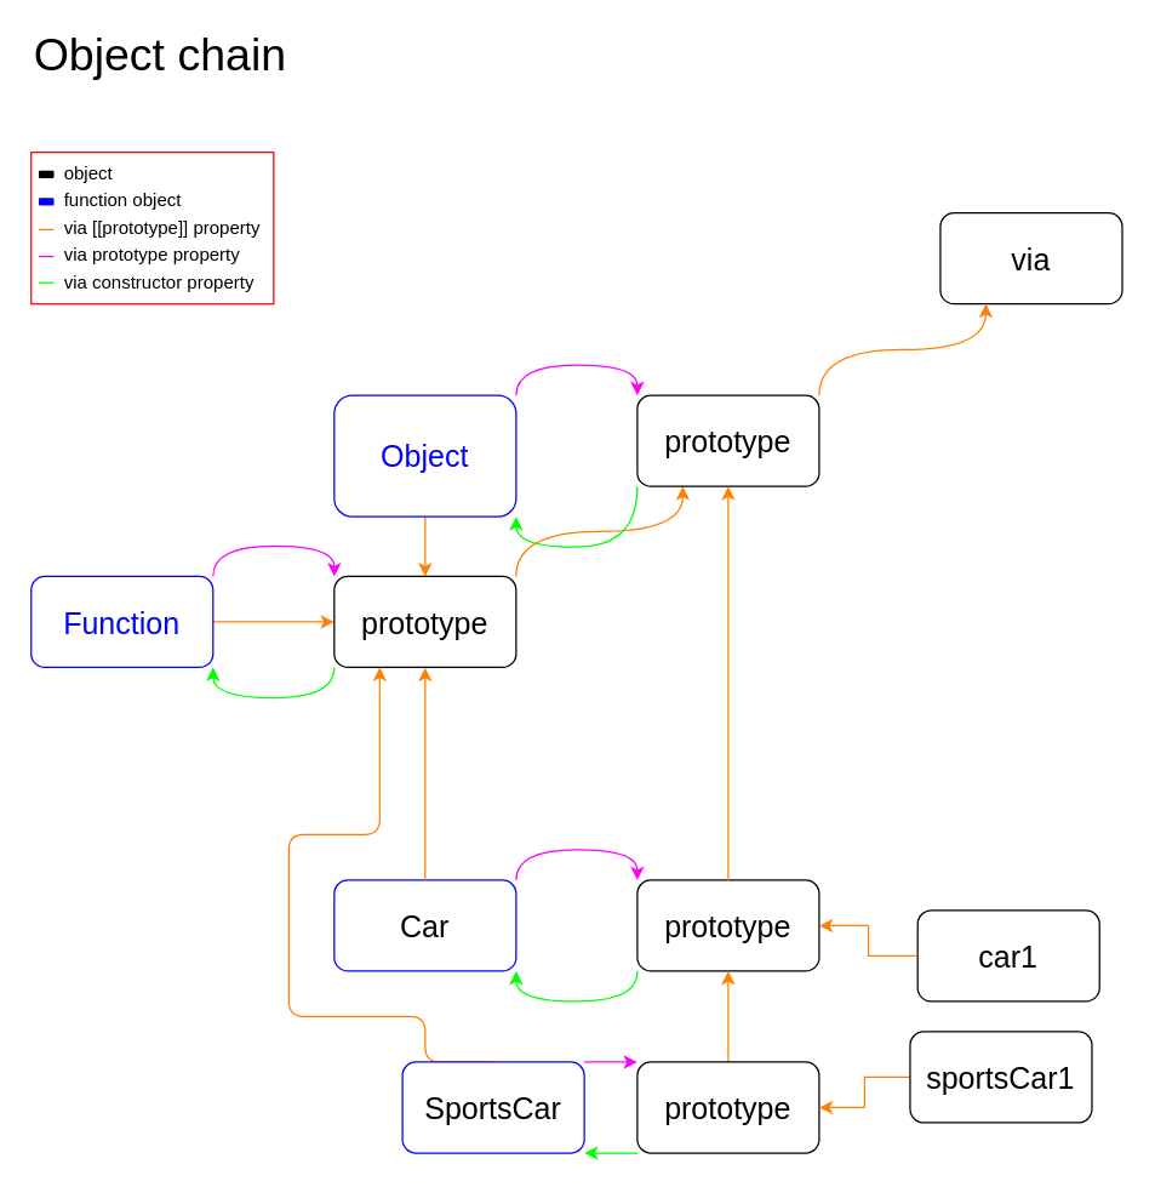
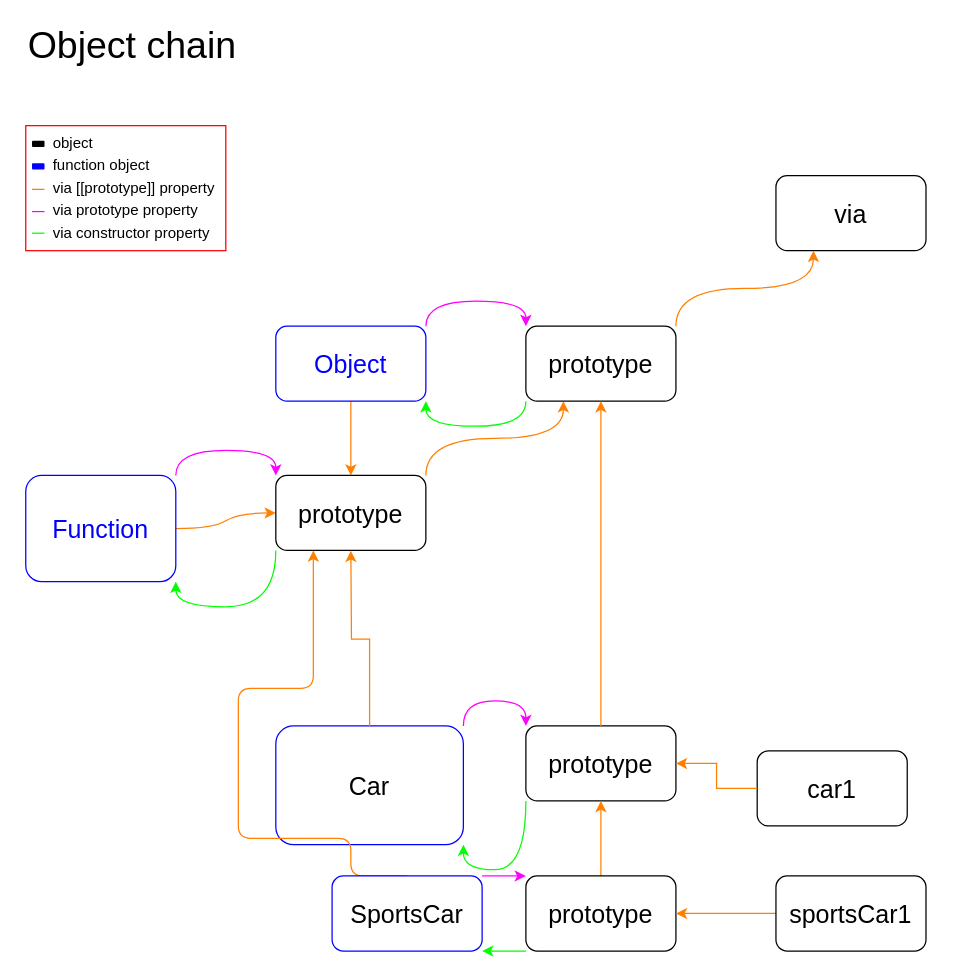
  <mxCell id="0" />
  <mxCell id="1" parent="0" />
  <mxCell id="2" style="edgeStyle=orthogonalEdgeStyle;orthogonalLoop=1;jettySize=auto;html=1;entryX=0;entryY=0;entryDx=0;entryDy=0;strokeColor=#FF00FF;fillColor=#ffe6cc;fontSize=10;fontColor=#000000;exitX=1;exitY=0;exitDx=0;exitDy=0;strokeWidth=1;curved=1;" parent="1" source="4" target="7" edge="1"><mxGeometry relative="1" as="geometry" /></mxCell>
  <mxCell id="3" style="edgeStyle=entityRelationEdgeStyle;curved=1;orthogonalLoop=1;jettySize=auto;html=1;entryX=0;entryY=0.5;entryDx=0;entryDy=0;startArrow=none;startFill=0;endArrow=classic;endFill=1;strokeColor=#FF8000;strokeWidth=1;fillColor=#ffe6cc;fontSize=10;fontColor=#0000FF;" parent="1" source="4" target="7" edge="1"><mxGeometry relative="1" as="geometry" /></mxCell>
- <mxCell id="4" value="Function" style="rounded=1;whiteSpace=wrap;html=1;fontSize=20;strokeColor=#0000FF;fontColor=#0000FF;" parent="1" vertex="1"><mxGeometry x="20" y="379.76" width="120" height="60" as="geometry" /></mxCell>
+ <mxCell id="4" value="Function" style="rounded=1;whiteSpace=wrap;html=1;fontSize=20;strokeColor=#0000FF;fontColor=#0000FF;" parent="1" vertex="1"><mxGeometry x="20" y="379.76" width="120" height="85" as="geometry" /></mxCell>
  <mxCell id="5" style="edgeStyle=orthogonalEdgeStyle;rounded=0;orthogonalLoop=1;jettySize=auto;html=1;entryX=0.5;entryY=1;entryDx=0;entryDy=0;fillColor=#ffe6cc;strokeColor=#FF8000;exitX=0.5;exitY=0;exitDx=0;exitDy=0;endArrow=none;endFill=0;startArrow=classic;startFill=1;" parent="1" source="7" target="20" edge="1"><mxGeometry relative="1" as="geometry" /></mxCell>
  <mxCell id="6" style="edgeStyle=orthogonalEdgeStyle;orthogonalLoop=1;jettySize=auto;html=1;strokeColor=#FF8000;fillColor=#ffe6cc;fontSize=10;fontColor=#000000;curved=1;exitX=1;exitY=0;exitDx=0;exitDy=0;entryX=0.25;entryY=1;entryDx=0;entryDy=0;" parent="1" source="7" target="21" edge="1"><mxGeometry relative="1" as="geometry"><mxPoint x="340" y="410" as="sourcePoint" /><mxPoint x="420" y="320" as="targetPoint" /></mxGeometry></mxCell>
  <mxCell id="7" value="prototype" style="rounded=1;whiteSpace=wrap;html=1;fontSize=20;strokeColor=#000000;" parent="1" vertex="1"><mxGeometry x="220" y="379.76" width="120" height="60" as="geometry" /></mxCell>
  <mxCell id="8" value="Object chain" style="text;html=1;strokeColor=none;fillColor=none;align=left;verticalAlign=middle;whiteSpace=wrap;rounded=0;fontSize=30;" parent="1" vertex="1"><mxGeometry x="20" y="20" width="220" height="30" as="geometry" /></mxCell>
  <mxCell id="9" value="&lt;font style=&quot;font-size: 12px ; line-height: 150%&quot;&gt;&lt;span&gt;object&lt;/span&gt;&lt;span&gt;&lt;br&gt;function object&lt;br&gt;&lt;/span&gt;via [[prototype]] property&lt;span&gt;&lt;br&gt;via prototype property&lt;br&gt;via constructor property&lt;br&gt;&lt;/span&gt;&lt;/font&gt;" style="rounded=0;whiteSpace=wrap;html=1;fillColor=none;fontSize=10;align=left;strokeColor=#FF0000;verticalAlign=top;spacingLeft=22;strokeWidth=1;spacing=0;spacingTop=0;" parent="1" vertex="1"><mxGeometry x="20" y="100" width="160" height="100" as="geometry" /></mxCell>
  <mxCell id="10" value="" style="rounded=1;whiteSpace=wrap;html=1;strokeWidth=1;fillColor=#000000;gradientColor=none;fontSize=10;fontColor=#000000;align=left;strokeColor=none;" parent="1" vertex="1"><mxGeometry x="25" y="112" width="10" height="5" as="geometry" /></mxCell>
  <mxCell id="11" value="" style="endArrow=none;html=1;strokeColor=#FF8000;fillColor=#fa6800;fontSize=10;fontColor=#000000;" parent="1" edge="1"><mxGeometry width="50" height="50" relative="1" as="geometry"><mxPoint x="25" y="150.95" as="sourcePoint" /><mxPoint x="35" y="150.95" as="targetPoint" /></mxGeometry></mxCell>
  <mxCell id="12" value="" style="endArrow=none;html=1;strokeColor=#FF00FF;fillColor=#d80073;fontSize=10;fontColor=#000000;" parent="1" edge="1"><mxGeometry width="50" height="50" relative="1" as="geometry"><mxPoint x="25" y="168.72" as="sourcePoint" /><mxPoint x="35" y="168.72" as="targetPoint" /></mxGeometry></mxCell>
  <mxCell id="13" value="" style="rounded=1;whiteSpace=wrap;html=1;strokeWidth=1;fillColor=#0000FF;gradientColor=none;fontSize=10;fontColor=#000000;align=left;strokeColor=none;" parent="1" vertex="1"><mxGeometry x="25" y="130" width="10" height="5" as="geometry" /></mxCell>
  <mxCell id="14" value="" style="endArrow=none;html=1;strokeColor=#00FF00;fillColor=#008a00;fontSize=10;fontColor=#000000;" parent="1" edge="1"><mxGeometry width="50" height="50" relative="1" as="geometry"><mxPoint x="25" y="186" as="sourcePoint" /><mxPoint x="35" y="186" as="targetPoint" /></mxGeometry></mxCell>
  <mxCell id="15" value="via" style="rounded=1;whiteSpace=wrap;html=1;fontSize=20;" parent="1" vertex="1"><mxGeometry x="620" y="140" width="120" height="60" as="geometry" /></mxCell>
  <mxCell id="16" value="car1" style="rounded=1;whiteSpace=wrap;html=1;fontSize=20;" parent="1" vertex="1"><mxGeometry x="605" y="600.11" width="120" height="60" as="geometry" /></mxCell>
  <mxCell id="17" style="edgeStyle=orthogonalEdgeStyle;orthogonalLoop=1;jettySize=auto;html=1;strokeColor=#00FF00;fillColor=#ffe6cc;fontSize=10;fontColor=#000000;curved=1;strokeWidth=1;entryX=0;entryY=1;entryDx=0;entryDy=0;exitX=1;exitY=1;exitDx=0;exitDy=0;startArrow=classic;startFill=1;endArrow=none;endFill=0;" parent="1" source="4" target="7" edge="1"><mxGeometry relative="1" as="geometry"><mxPoint x="160" y="419.76" as="sourcePoint" /><mxPoint x="280" y="449.76" as="targetPoint" /></mxGeometry></mxCell>
  <mxCell id="18" style="edgeStyle=orthogonalEdgeStyle;orthogonalLoop=1;jettySize=auto;html=1;entryX=0;entryY=0;entryDx=0;entryDy=0;strokeColor=#FF00FF;fillColor=#ffe6cc;fontSize=10;fontColor=#000000;exitX=1;exitY=0;exitDx=0;exitDy=0;strokeWidth=1;curved=1;" parent="1" source="20" target="21" edge="1"><mxGeometry relative="1" as="geometry" /></mxCell>
  <mxCell id="19" style="edgeStyle=orthogonalEdgeStyle;orthogonalLoop=1;jettySize=auto;html=1;strokeColor=#00FF00;fillColor=#ffe6cc;fontSize=10;fontColor=#000000;curved=1;strokeWidth=1;entryX=0;entryY=1;entryDx=0;entryDy=0;exitX=1;exitY=1;exitDx=0;exitDy=0;startArrow=classic;startFill=1;endArrow=none;endFill=0;" parent="1" source="20" target="21" edge="1"><mxGeometry relative="1" as="geometry"><mxPoint x="360" y="300.35" as="sourcePoint" /><mxPoint x="480" y="330.35" as="targetPoint" /></mxGeometry></mxCell>
- <mxCell id="20" value="Object" style="rounded=1;whiteSpace=wrap;html=1;fontSize=20;strokeColor=#0000FF;fontColor=#0000FF;" parent="1" vertex="1"><mxGeometry x="220" y="260.35" width="120" height="80" as="geometry" /></mxCell>
+ <mxCell id="20" value="Object" style="rounded=1;whiteSpace=wrap;html=1;fontSize=20;strokeColor=#0000FF;fontColor=#0000FF;" parent="1" vertex="1"><mxGeometry x="220" y="260.35" width="120" height="60" as="geometry" /></mxCell>
  <mxCell id="21" value="prototype" style="rounded=1;whiteSpace=wrap;html=1;fontSize=20;strokeColor=#000000;" parent="1" vertex="1"><mxGeometry x="420" y="260.35" width="120" height="60" as="geometry" /></mxCell>
  <mxCell id="22" style="edgeStyle=orthogonalEdgeStyle;orthogonalLoop=1;jettySize=auto;html=1;entryX=0;entryY=0;entryDx=0;entryDy=0;strokeColor=#FF00FF;fillColor=#ffe6cc;fontSize=10;fontColor=#000000;exitX=1;exitY=0;exitDx=0;exitDy=0;strokeWidth=1;curved=1;" parent="1" source="25" target="24" edge="1"><mxGeometry relative="1" as="geometry" /></mxCell>
  <mxCell id="23" style="edgeStyle=orthogonalEdgeStyle;orthogonalLoop=1;jettySize=auto;html=1;strokeColor=#00FF00;fillColor=#ffe6cc;fontSize=10;fontColor=#000000;curved=1;strokeWidth=1;entryX=0;entryY=1;entryDx=0;entryDy=0;exitX=1;exitY=1;exitDx=0;exitDy=0;startArrow=classic;startFill=1;endArrow=none;endFill=0;" parent="1" source="25" target="24" edge="1"><mxGeometry relative="1" as="geometry"><mxPoint x="360" y="620.11" as="sourcePoint" /><mxPoint x="480" y="650.11" as="targetPoint" /></mxGeometry></mxCell>
  <mxCell id="24" value="prototype" style="rounded=1;whiteSpace=wrap;html=1;fontSize=20;strokeColor=#000000;" parent="1" vertex="1"><mxGeometry x="420" y="580.11" width="120" height="60" as="geometry" /></mxCell>
- <mxCell id="25" value="Car" style="rounded=1;whiteSpace=wrap;html=1;fontSize=20;strokeColor=#0000FF;fontColor=#000000;" parent="1" vertex="1"><mxGeometry x="220" y="580.11" width="120" height="60" as="geometry" /></mxCell>
+ <mxCell id="25" value="Car" style="rounded=1;whiteSpace=wrap;html=1;fontSize=20;strokeColor=#0000FF;fontColor=#000000;" parent="1" vertex="1"><mxGeometry x="220" y="580.11" width="150" height="95" as="geometry" /></mxCell>
  <mxCell id="26" style="edgeStyle=orthogonalEdgeStyle;rounded=0;orthogonalLoop=1;jettySize=auto;html=1;fillColor=#ffe6cc;strokeColor=#FF8000;exitX=0.5;exitY=0;exitDx=0;exitDy=0;" parent="1" source="25" edge="1"><mxGeometry relative="1" as="geometry"><mxPoint x="280" y="570" as="sourcePoint" /><mxPoint x="280" y="440" as="targetPoint" /></mxGeometry></mxCell>
  <mxCell id="27" style="edgeStyle=orthogonalEdgeStyle;orthogonalLoop=1;jettySize=auto;html=1;strokeColor=#FF8000;fillColor=#ffe6cc;fontSize=10;fontColor=#000000;curved=1;exitX=1;exitY=0;exitDx=0;exitDy=0;entryX=0.25;entryY=1;entryDx=0;entryDy=0;" parent="1" source="21" target="15" edge="1"><mxGeometry relative="1" as="geometry"><mxPoint x="570" y="289" as="sourcePoint" /><mxPoint x="680" y="210" as="targetPoint" /></mxGeometry></mxCell>
  <mxCell id="28" style="edgeStyle=orthogonalEdgeStyle;rounded=0;orthogonalLoop=1;jettySize=auto;html=1;entryX=0.5;entryY=1;entryDx=0;entryDy=0;fillColor=#ffe6cc;strokeColor=#FF8000;endArrow=classic;endFill=1;startArrow=none;startFill=0;exitX=0.5;exitY=0;exitDx=0;exitDy=0;" parent="1" source="33" target="24" edge="1"><mxGeometry relative="1" as="geometry"><mxPoint x="480" y="690" as="sourcePoint" /><mxPoint x="290" y="330.35" as="targetPoint" /></mxGeometry></mxCell>
  <mxCell id="29" style="edgeStyle=orthogonalEdgeStyle;rounded=0;orthogonalLoop=1;jettySize=auto;html=1;entryX=1;entryY=0.5;entryDx=0;entryDy=0;fillColor=#ffe6cc;strokeColor=#FF8000;exitX=0;exitY=0.5;exitDx=0;exitDy=0;endArrow=classic;endFill=1;startArrow=none;startFill=0;" parent="1" source="16" target="24" edge="1"><mxGeometry relative="1" as="geometry"><mxPoint x="490" y="710" as="sourcePoint" /><mxPoint x="490" y="650.11" as="targetPoint" /></mxGeometry></mxCell>
  <mxCell id="30" style="edgeStyle=orthogonalEdgeStyle;rounded=0;orthogonalLoop=1;jettySize=auto;html=1;fillColor=#ffe6cc;strokeColor=#FF8000;exitX=0.5;exitY=0;exitDx=0;exitDy=0;entryX=0.5;entryY=1;entryDx=0;entryDy=0;" parent="1" source="24" target="21" edge="1"><mxGeometry relative="1" as="geometry"><mxPoint x="500" y="550" as="sourcePoint" /><mxPoint x="480" y="330" as="targetPoint" /></mxGeometry></mxCell>
  <mxCell id="31" style="edgeStyle=orthogonalEdgeStyle;orthogonalLoop=1;jettySize=auto;html=1;entryX=0;entryY=0;entryDx=0;entryDy=0;strokeColor=#FF00FF;fillColor=#ffe6cc;fontSize=10;fontColor=#000000;exitX=1;exitY=0;exitDx=0;exitDy=0;strokeWidth=1;curved=1;" edge="1" source="35" target="33" parent="1"><mxGeometry relative="1" as="geometry" /></mxCell>
  <mxCell id="32" style="edgeStyle=orthogonalEdgeStyle;orthogonalLoop=1;jettySize=auto;html=1;strokeColor=#00FF00;fillColor=#ffe6cc;fontSize=10;fontColor=#000000;curved=1;strokeWidth=1;entryX=0;entryY=1;entryDx=0;entryDy=0;exitX=1;exitY=1;exitDx=0;exitDy=0;startArrow=classic;startFill=1;endArrow=none;endFill=0;" edge="1" source="35" target="33" parent="1"><mxGeometry relative="1" as="geometry"><mxPoint x="360" y="740.11" as="sourcePoint" /><mxPoint x="480" y="770.11" as="targetPoint" /></mxGeometry></mxCell>
  <mxCell id="33" value="prototype" style="rounded=1;whiteSpace=wrap;html=1;fontSize=20;strokeColor=#000000;" vertex="1" parent="1"><mxGeometry x="420" y="700.11" width="120" height="60" as="geometry" /></mxCell>
  <mxCell id="34" style="edgeStyle=orthogonalEdgeStyle;orthogonalLoop=1;jettySize=auto;html=1;strokeColor=#FF8000;entryX=0.25;entryY=1;entryDx=0;entryDy=0;rounded=1;exitX=0.5;exitY=0;exitDx=0;exitDy=0;" edge="1" parent="1" source="35" target="7"><mxGeometry relative="1" as="geometry"><mxPoint x="280" y="510" as="targetPoint" /><Array as="points"><mxPoint x="280" y="670" /><mxPoint x="190" y="670" /><mxPoint x="190" y="550" /><mxPoint x="250" y="550" /></Array></mxGeometry></mxCell>
  <mxCell id="35" value="SportsCar" style="rounded=1;whiteSpace=wrap;html=1;fontSize=20;strokeColor=#0000FF;fontColor=#000000;" vertex="1" parent="1"><mxGeometry x="265" y="700.11" width="120" height="60" as="geometry" /></mxCell>
  <mxCell id="36" style="edgeStyle=orthogonalEdgeStyle;rounded=0;orthogonalLoop=1;jettySize=auto;html=1;entryX=1;entryY=0.5;entryDx=0;entryDy=0;fillColor=#ffe6cc;strokeColor=#FF8000;exitX=0;exitY=0.5;exitDx=0;exitDy=0;endArrow=classic;endFill=1;startArrow=none;startFill=0;" edge="1" source="37" target="33" parent="1"><mxGeometry relative="1" as="geometry"><mxPoint x="490" y="830" as="sourcePoint" /><mxPoint x="490" y="770.11" as="targetPoint" /></mxGeometry></mxCell>
- <mxCell id="37" value="sportsCar1" style="rounded=1;whiteSpace=wrap;html=1;fontSize=20;" vertex="1" parent="1"><mxGeometry x="600" y="680.11" width="120" height="60" as="geometry" /></mxCell>
+ <mxCell id="37" value="sportsCar1" style="rounded=1;whiteSpace=wrap;html=1;fontSize=20;" vertex="1" parent="1"><mxGeometry x="620" y="700.11" width="120" height="60" as="geometry" /></mxCell>
